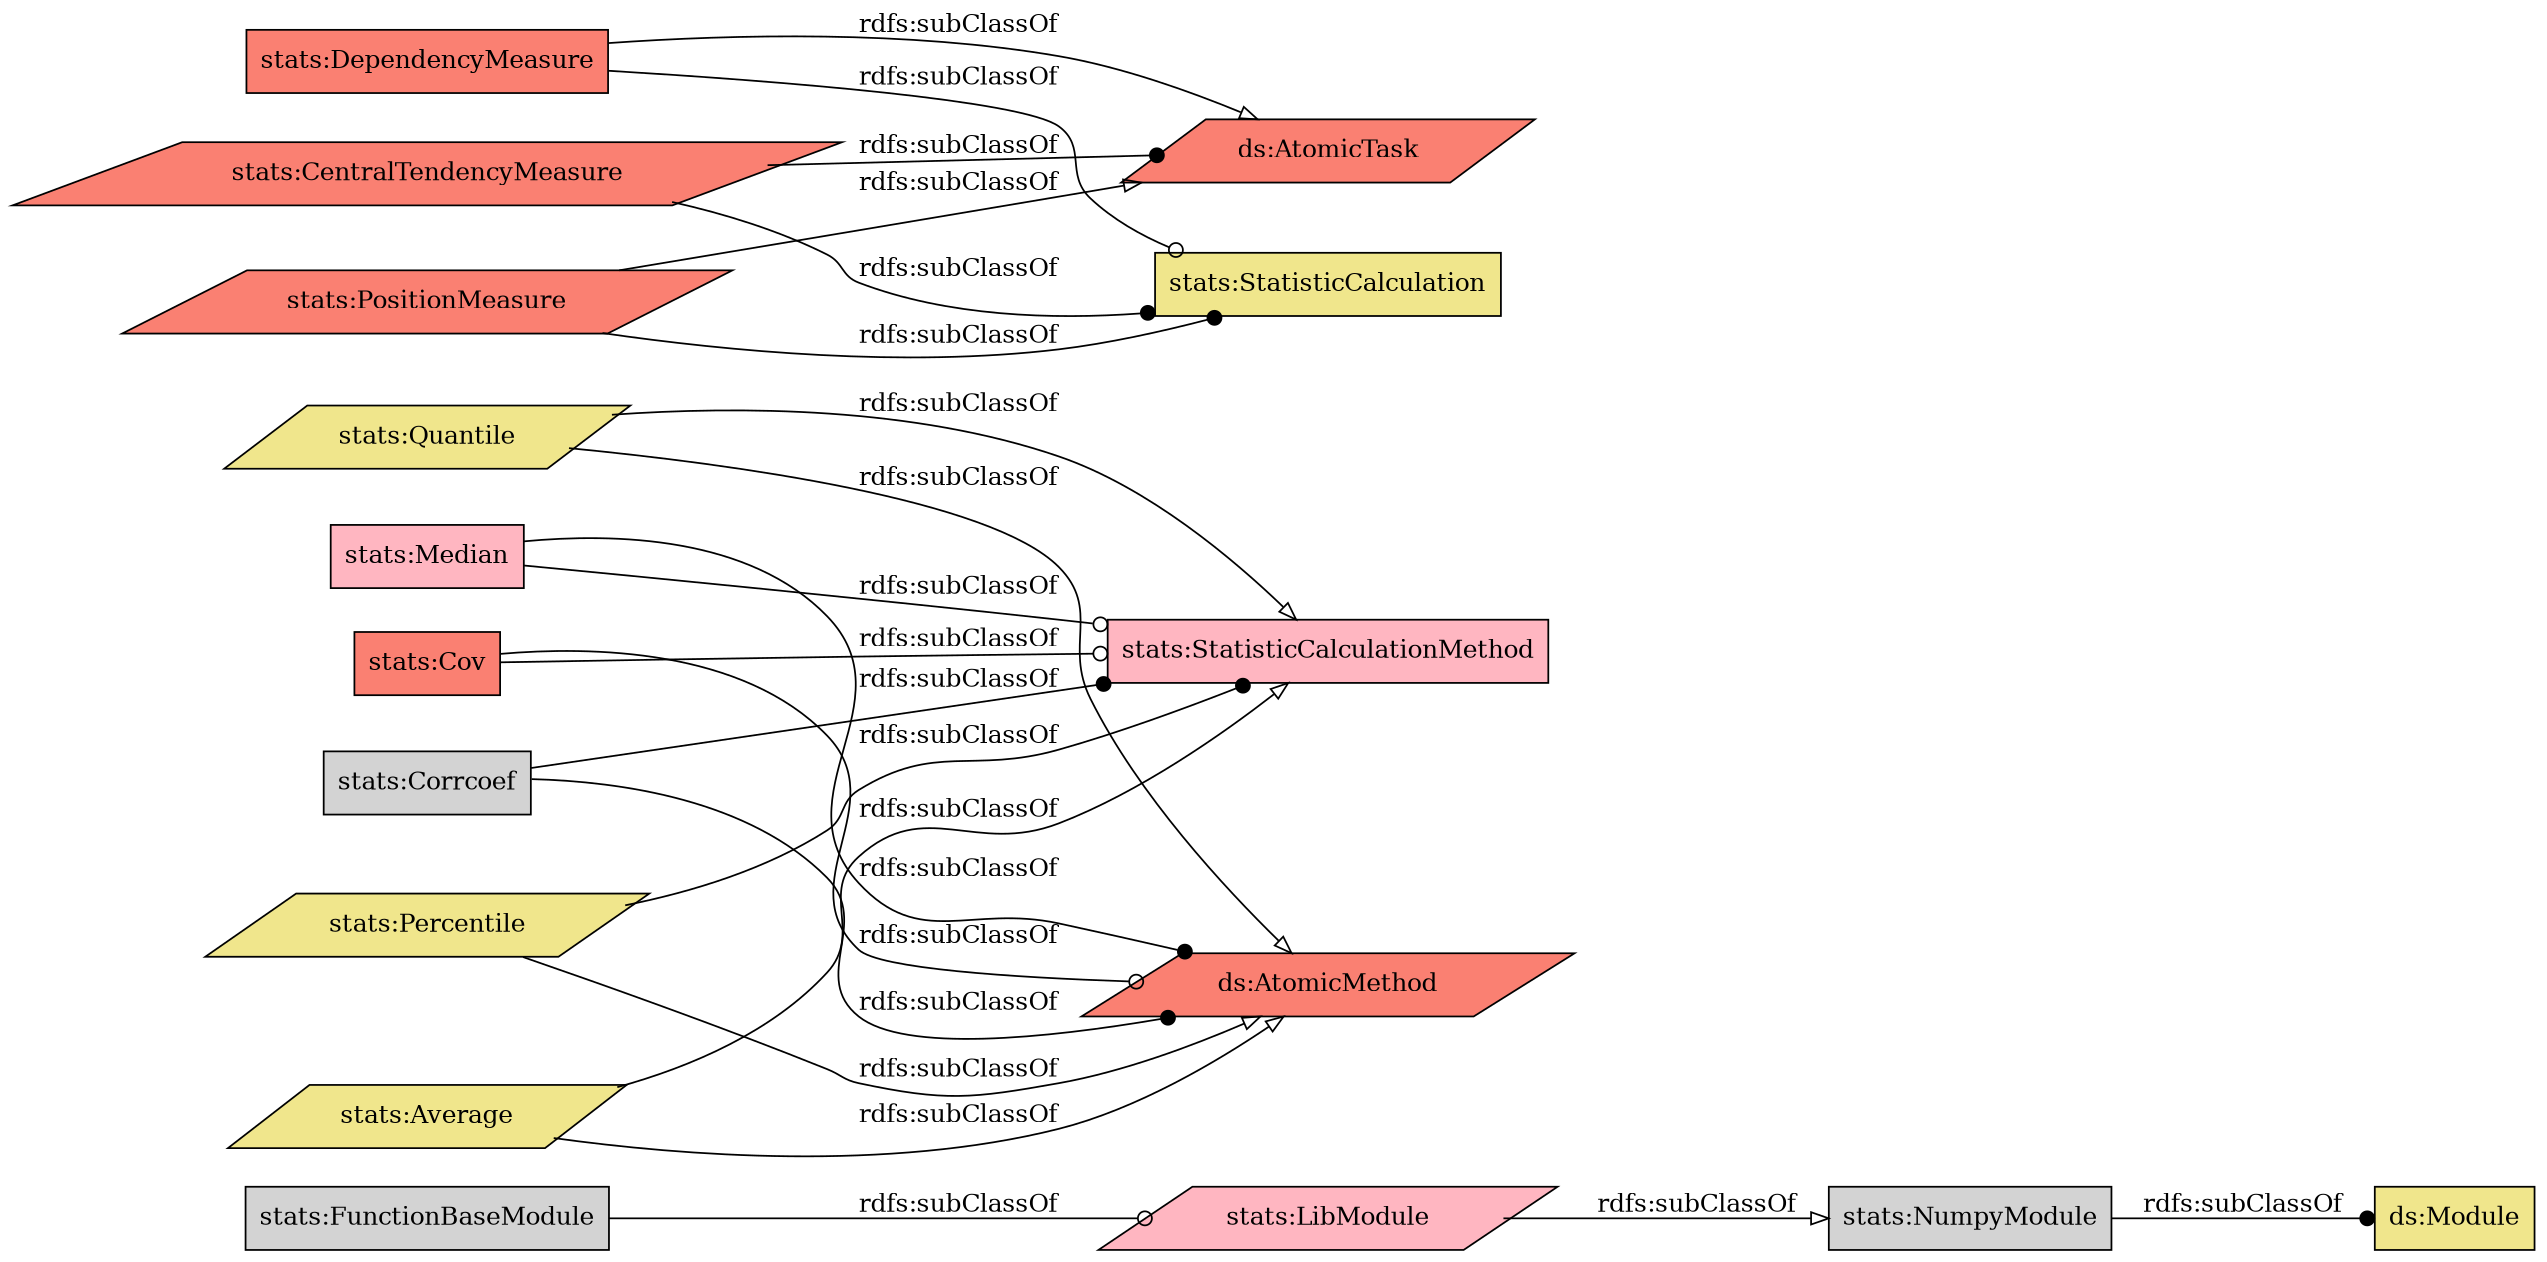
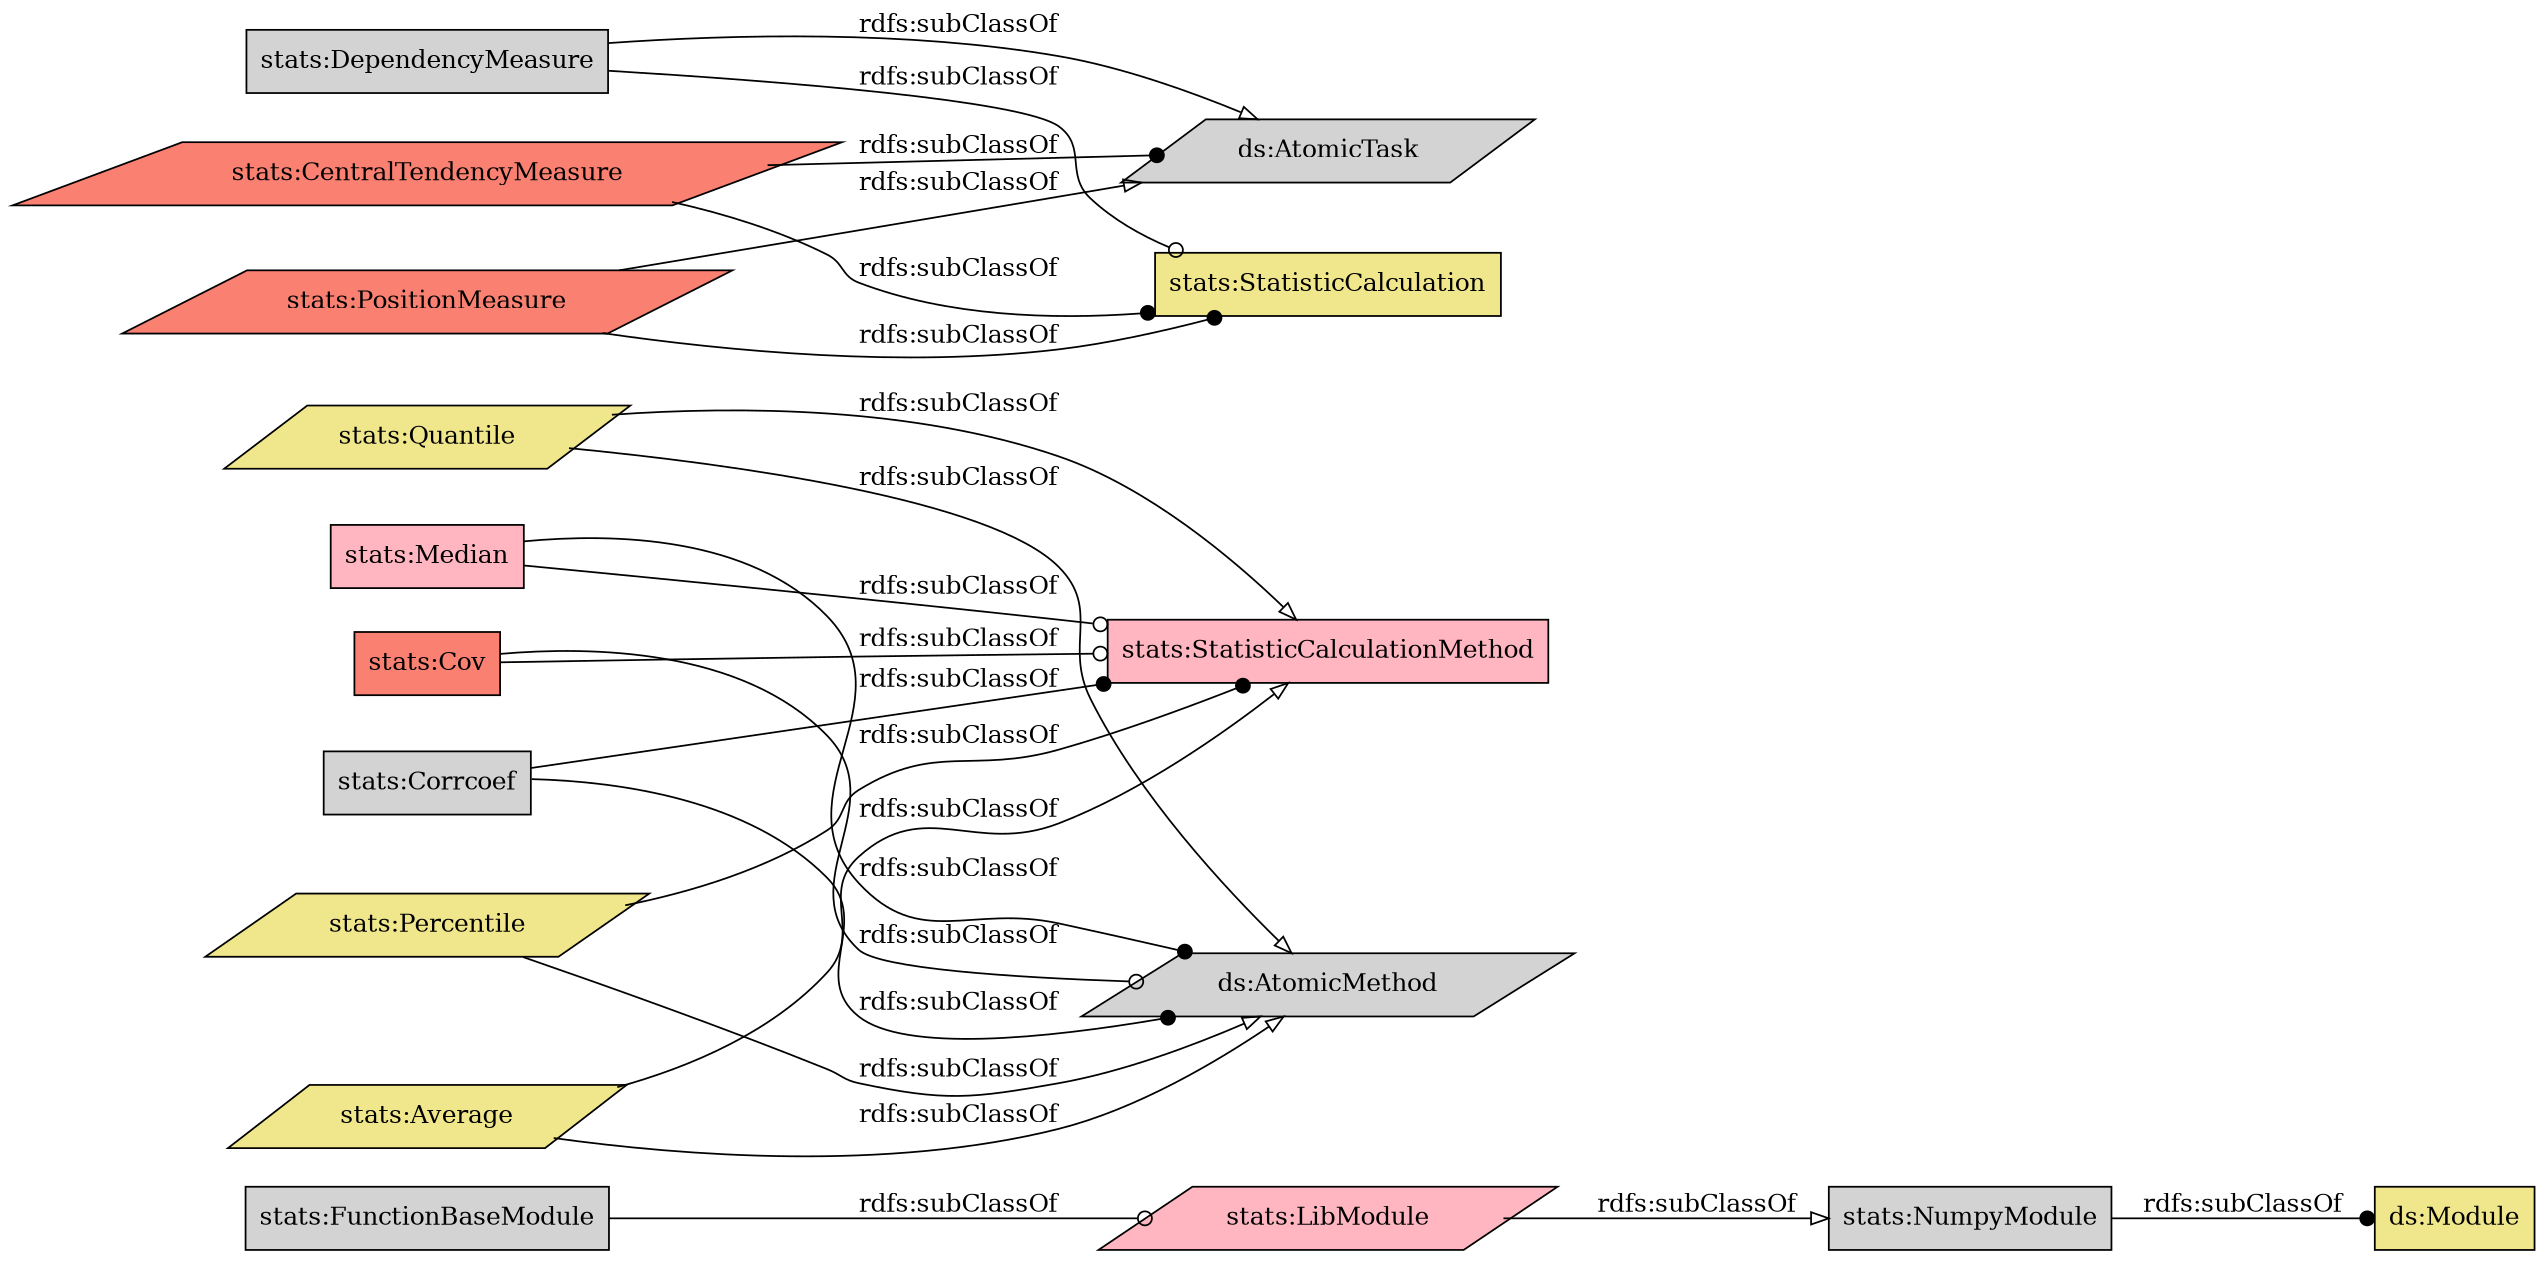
  digraph {
    rankdir=LR
    node [color=black fillcolor=khaki shape=box style=filled]
    edge [arrowhead=onormal]
    "stats:FunctionBaseModule" [fillcolor=lightgrey]
    "stats:LibModule" [fillcolor=lightpink shape=parallelogram]
    "stats:NumpyModule" [fillcolor=lightgrey]
    "stats:Quantile" [shape=parallelogram]
    "stats:StatisticCalculationMethod" [fillcolor=lightpink]
-   "ds:AtomicMethod" [fillcolor=salmon shape=parallelogram]
+   "ds:AtomicMethod" [fillcolor=lightgrey shape=parallelogram]
    "stats:Median" [fillcolor=lightpink]
    "ds:Module"
    "stats:Percentile" [shape=parallelogram]
    "stats:CentralTendencyMeasure" [fillcolor=salmon shape=parallelogram]
    "stats:StatisticCalculation"
-   "ds:AtomicTask" [fillcolor=salmon shape=parallelogram]
+   "ds:AtomicTask" [fillcolor=lightgrey shape=parallelogram]
    "stats:Corrcoef" [fillcolor=lightgrey]
-   "stats:DependencyMeasure" [fillcolor=salmon]
+   "stats:DependencyMeasure" [fillcolor=lightgrey]
    "stats:Cov" [fillcolor=salmon]
    "stats:PositionMeasure" [fillcolor=salmon shape=parallelogram]
    "stats:Average" [shape=parallelogram]
    "stats:FunctionBaseModule" -> "stats:LibModule" [arrowhead=odot label="rdfs:subClassOf"]
    "stats:LibModule" -> "stats:NumpyModule" [label="rdfs:subClassOf"]
    "stats:NumpyModule" -> "ds:Module" [arrowhead=dot label="rdfs:subClassOf"]
    "stats:Quantile" -> "stats:StatisticCalculationMethod" [label="rdfs:subClassOf"]
    "stats:Quantile" -> "ds:AtomicMethod" [label="rdfs:subClassOf"]
    "stats:Median" -> "stats:StatisticCalculationMethod" [arrowhead=odot label="rdfs:subClassOf"]
    "stats:Median" -> "ds:AtomicMethod" [arrowhead=dot label="rdfs:subClassOf"]
    "stats:Percentile" -> "stats:StatisticCalculationMethod" [arrowhead=dot label="rdfs:subClassOf"]
    "stats:Percentile" -> "ds:AtomicMethod" [label="rdfs:subClassOf"]
    "stats:CentralTendencyMeasure" -> "stats:StatisticCalculation" [arrowhead=dot label="rdfs:subClassOf"]
    "stats:CentralTendencyMeasure" -> "ds:AtomicTask" [arrowhead=dot label="rdfs:subClassOf"]
    "stats:Corrcoef" -> "stats:StatisticCalculationMethod" [arrowhead=dot label="rdfs:subClassOf"]
    "stats:Corrcoef" -> "ds:AtomicMethod" [arrowhead=dot label="rdfs:subClassOf"]
    "stats:DependencyMeasure" -> "stats:StatisticCalculation" [arrowhead=odot label="rdfs:subClassOf"]
    "stats:DependencyMeasure" -> "ds:AtomicTask" [label="rdfs:subClassOf"]
    "stats:Cov" -> "stats:StatisticCalculationMethod" [arrowhead=odot label="rdfs:subClassOf"]
    "stats:Cov" -> "ds:AtomicMethod" [arrowhead=odot label="rdfs:subClassOf"]
    "stats:PositionMeasure" -> "stats:StatisticCalculation" [arrowhead=dot label="rdfs:subClassOf"]
    "stats:PositionMeasure" -> "ds:AtomicTask" [label="rdfs:subClassOf"]
    "stats:Average" -> "stats:StatisticCalculationMethod" [label="rdfs:subClassOf"]
    "stats:Average" -> "ds:AtomicMethod" [label="rdfs:subClassOf"]
  }
